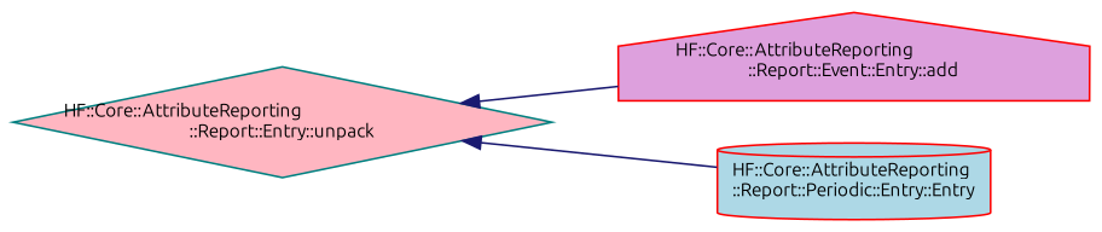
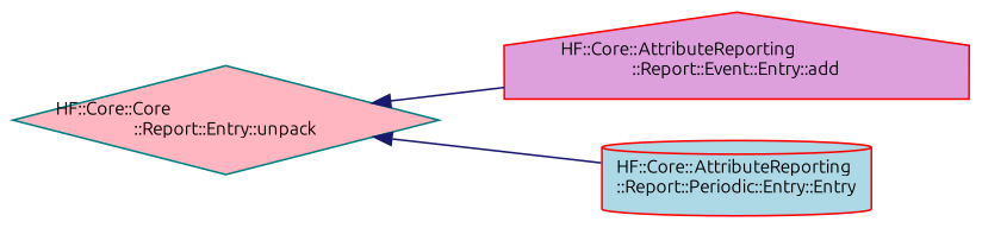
  digraph {
    rankdir=LR
    fontname=Ubuntu
    node [color=red fontname=Ubuntu fontsize=10 style=filled]
    edge [color=midnightblue dir=back fontname=Ubuntu fontsize=10 labelfontname=Helvetica labelfontsize=10 style=solid]
-   n1 [color=teal fillcolor=lightpink fontcolor=black height=0.2 label="HF::Core::AttributeReporting\l::Report::Entry::unpack" shape=diamond width=0.4]
+   n1 [color=teal fillcolor=lightpink fontcolor=black height=0.2 label="HF::Core::Core\l::Report::Entry::unpack" shape=diamond width=0.4]
    n2 [fillcolor=plum height=0.2 label="HF::Core::AttributeReporting\l::Report::Event::Entry::add" shape=house width=0.4]
    n3 [fillcolor=lightblue height=0.2 label="HF::Core::AttributeReporting\l::Report::Periodic::Entry::Entry" shape=cylinder width=0.4]
    n1 -> n2
    n1 -> n3
  }
